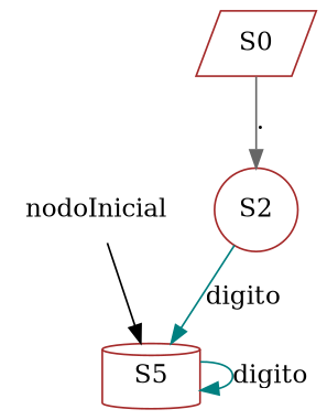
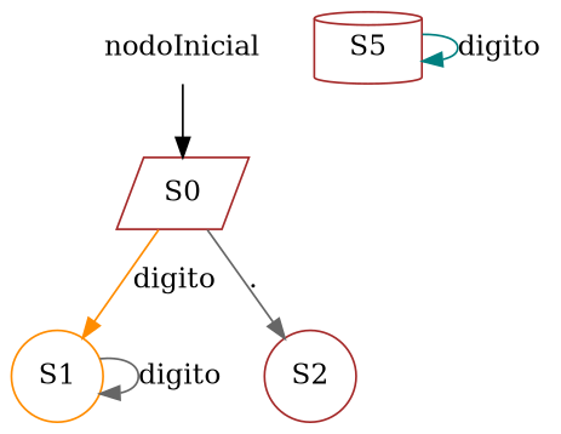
  digraph {
    concentrate=true
    rankdir=TB
    node [color=brown shape=circle]
    edge [color=gray40]
    nodoInicial [shape=none]
    n2 [label=S0 shape=parallelogram]
+   n3 [color=darkorange label=S1]
    n4 [label=S2]
    n5 [label=S5 shape=cylinder]
-   nodoInicial -> n5 [color=black]
+   nodoInicial -> n2 [color=black]
+   n2 -> n3 [color=darkorange label=digito]
    n2 -> n4 [label="."]
-   n4 -> n5 [color=teal label=digito]
+   n3 -> n3 [label="digito \n"]
    n5 -> n5 [color=teal label="digito \n"]
  }
